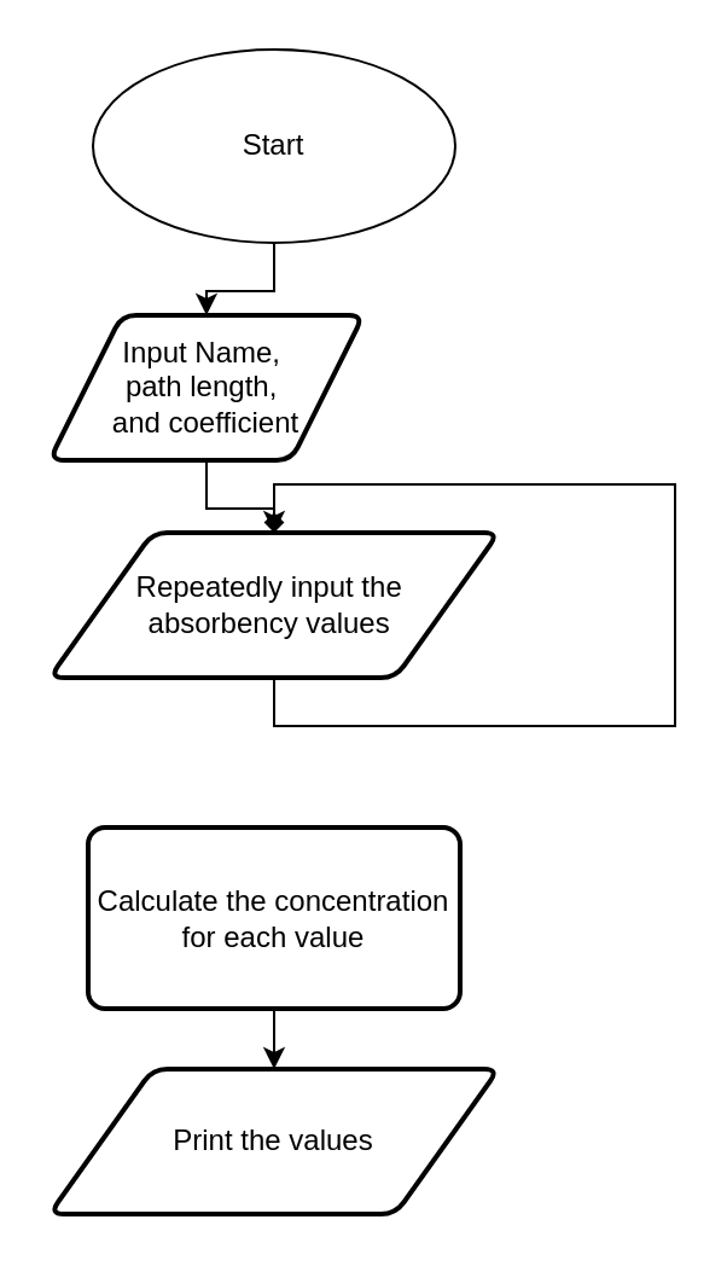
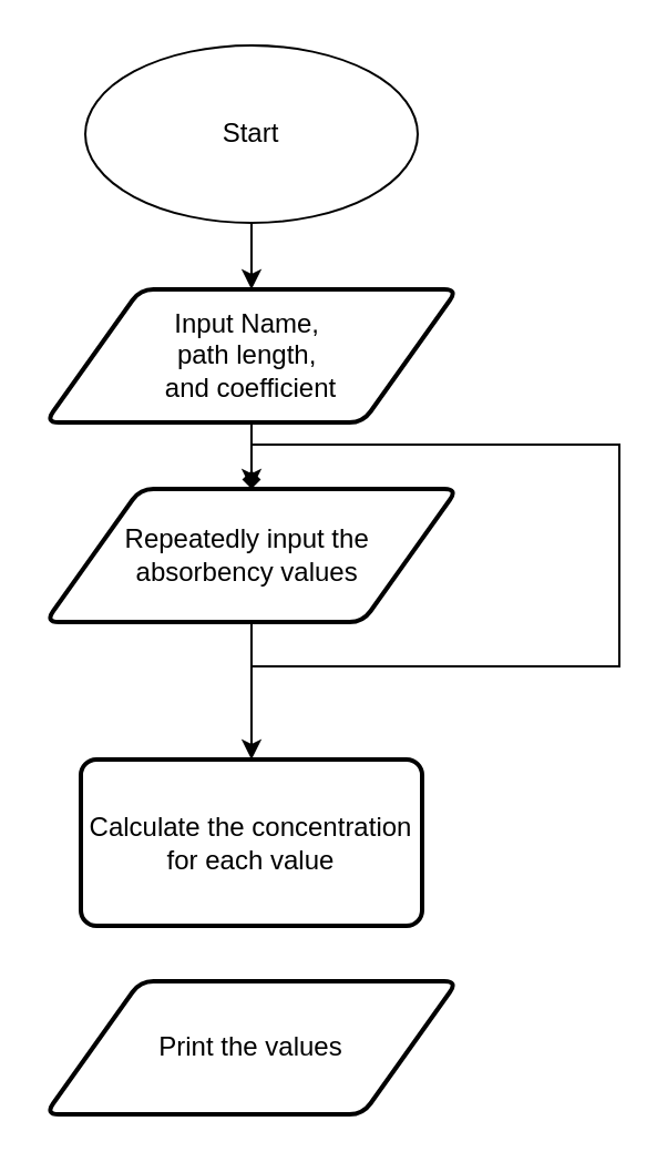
  <mxCell id="0" />
  <mxCell id="1" parent="0" />
  <mxCell id="2" value="" style="edgeStyle=orthogonalEdgeStyle;rounded=0;orthogonalLoop=1;jettySize=auto;html=1;" edge="1" parent="1" source="3" target="5"><mxGeometry relative="1" as="geometry" /></mxCell>
  <mxCell id="3" value="Start" style="ellipse;whiteSpace=wrap;html=1;" vertex="1" parent="1"><mxGeometry x="38" y="20" width="150" height="80" as="geometry" /></mxCell>
  <mxCell id="4" value="" style="edgeStyle=orthogonalEdgeStyle;rounded=0;orthogonalLoop=1;jettySize=auto;html=1;endArrow=diamond;" edge="1" parent="1" source="5" target="11"><mxGeometry relative="1" as="geometry" /></mxCell>
- <mxCell id="5" value="Input Name,&amp;nbsp;&lt;div&gt;path length,&amp;nbsp;&lt;/div&gt;&lt;div&gt;and coefficient&lt;/div&gt;" style="shape=parallelogram;html=1;strokeWidth=2;perimeter=parallelogramPerimeter;whiteSpace=wrap;rounded=1;arcSize=12;size=0.23;" vertex="1" parent="1"><mxGeometry x="20" y="130" width="130" height="60" as="geometry" /></mxCell>
- <mxCell id="6" value="" style="edgeStyle=orthogonalEdgeStyle;rounded=0;orthogonalLoop=1;jettySize=auto;html=1;" edge="1" parent="1" source="7" target="8"><mxGeometry relative="1" as="geometry" /></mxCell>
+ <mxCell id="5" value="Input Name,&amp;nbsp;&lt;div&gt;path length,&amp;nbsp;&lt;/div&gt;&lt;div&gt;and coefficient&lt;/div&gt;" style="shape=parallelogram;html=1;strokeWidth=2;perimeter=parallelogramPerimeter;whiteSpace=wrap;rounded=1;arcSize=12;size=0.23;" vertex="1" parent="1"><mxGeometry x="20" y="130" width="186" height="60" as="geometry" /></mxCell>
  <mxCell id="7" value="Calculate the concentration for each value" style="rounded=1;whiteSpace=wrap;html=1;absoluteArcSize=1;arcSize=14;strokeWidth=2;" vertex="1" parent="1"><mxGeometry x="36" y="342" width="154" height="75" as="geometry" /></mxCell>
  <mxCell id="8" value="Print the values" style="shape=parallelogram;html=1;strokeWidth=2;perimeter=parallelogramPerimeter;whiteSpace=wrap;rounded=1;arcSize=12;size=0.23;" vertex="1" parent="1"><mxGeometry x="20" y="442" width="186" height="60" as="geometry" /></mxCell>
+ <mxCell id="9" value="" style="edgeStyle=orthogonalEdgeStyle;rounded=0;orthogonalLoop=1;jettySize=auto;html=1;" edge="1" parent="1" source="11" target="7"><mxGeometry relative="1" as="geometry" /></mxCell>
  <mxCell id="10" style="edgeStyle=orthogonalEdgeStyle;rounded=0;orthogonalLoop=1;jettySize=auto;html=1;entryX=0.5;entryY=0;entryDx=0;entryDy=0;" edge="1" parent="1" source="11" target="11"><mxGeometry relative="1" as="geometry"><mxPoint x="258" y="200" as="targetPoint" /><Array as="points"><mxPoint x="113" y="300" /><mxPoint x="279" y="300" /><mxPoint x="279" y="200" /><mxPoint x="113" y="200" /></Array></mxGeometry></mxCell>
  <mxCell id="11" value="Repeatedly input the&amp;nbsp;&lt;div&gt;absorbency values&amp;nbsp;&lt;/div&gt;" style="shape=parallelogram;html=1;strokeWidth=2;perimeter=parallelogramPerimeter;whiteSpace=wrap;rounded=1;arcSize=12;size=0.23;" vertex="1" parent="1"><mxGeometry x="20" y="220" width="186" height="60" as="geometry" /></mxCell>
